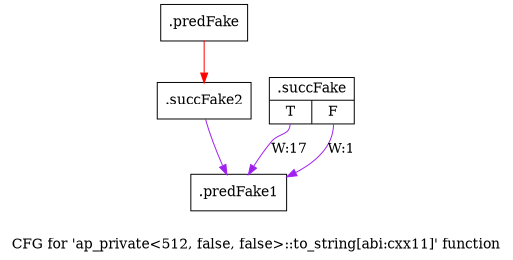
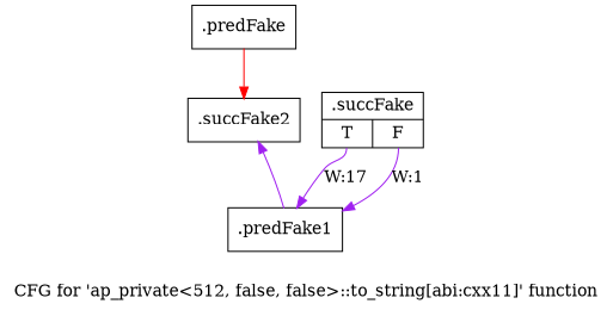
  digraph {
    label="CFG for 'ap_private\<512, false, false\>::to_string[abi:cxx11]' function"
    node [shape=record filename="/mnt/xilinx/Vitis_HLS/2021.2/include/etc/ap_private.h" linenumber=5844]
    edge [color=purple execusionnum=16 filename="/mnt/xilinx/Vitis_HLS/2021.2/include/etc/ap_private.h"]
    n1 [label="{.predFake}" filename="" linenumber=""]
    n2 [label="{.succFake2}"]
    n3 [label="{.succFake|{<s0>T|<s1>F}}"]
    n4 [label="{.predFake1}"]
    n1 -> n2 [color=red]
    n3 -> n4 [label="W:17" tailport=s0]
    n3 -> n4 [execusionnum=0 label="W:1" tailport=s1]
-   n2 -> n4
+   n4 -> n2
  }
